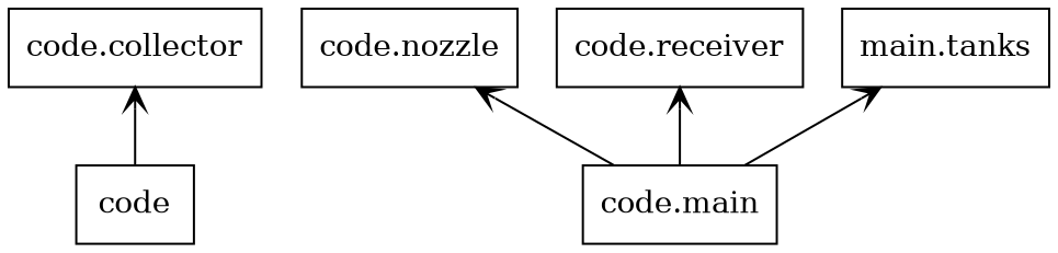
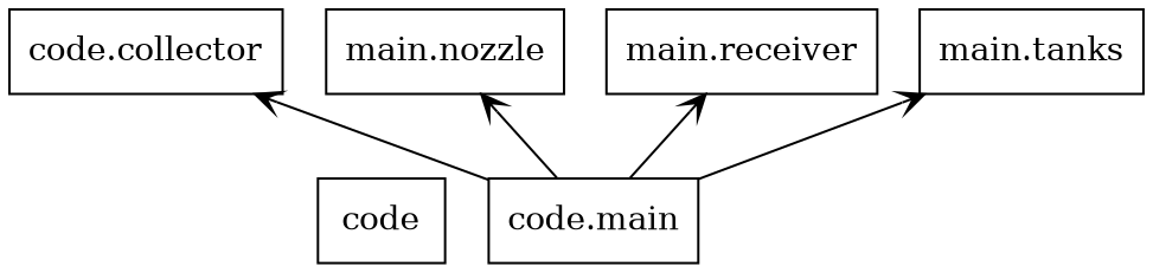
  digraph {
    rankdir=BT
    node [color=black shape=box style=solid]
    edge [arrowhead=open arrowtail=none]
    n1 [label=code]
    n2 [label="code.collector"]
    n3 [label="code.main"]
-   n4 [label="code.nozzle"]
-   n5 [label="code.receiver"]
+   n4 [label="main.nozzle"]
+   n5 [label="main.receiver"]
    n6 [label="main.tanks"]
-   n1 -> n2
+   n3 -> n2
    n3 -> n4
    n3 -> n5
    n3 -> n6
  }
